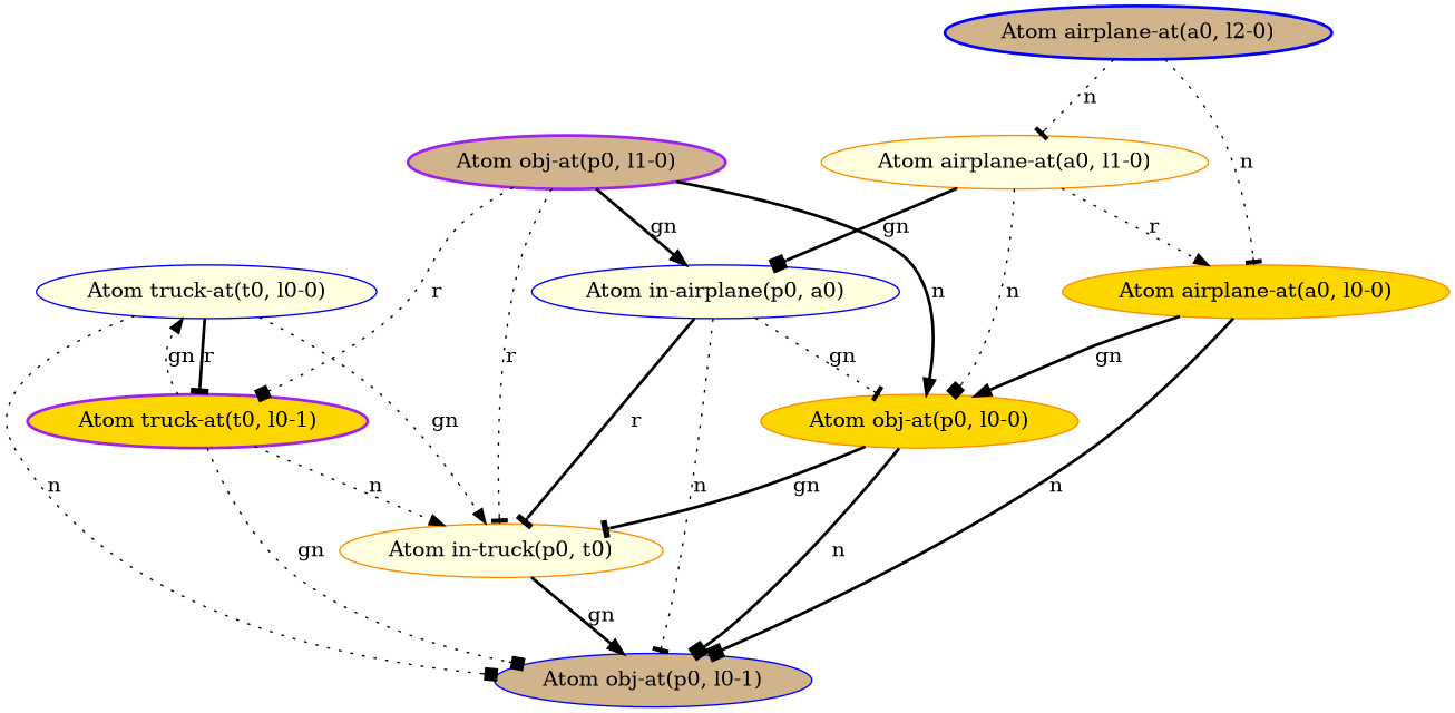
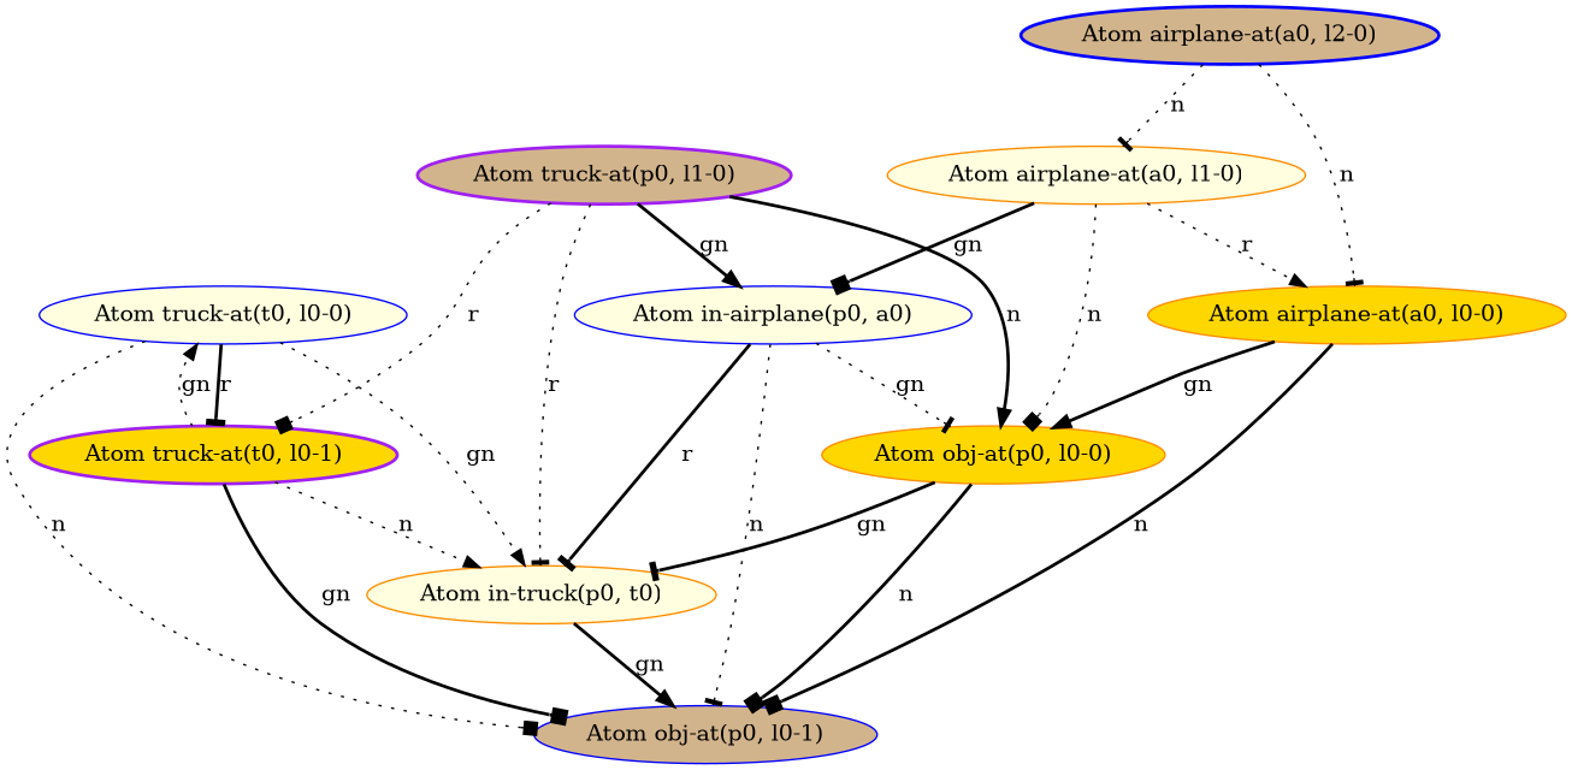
  digraph {
    node [color=blue fillcolor=lightyellow style=filled]
    edge [arrowhead=tee style=dotted]
    n1 [fillcolor=tan label="Atom obj-at(p0, l0-1)"]
    n2 [label="Atom truck-at(t0, l0-0)"]
    n3 [color=purple fillcolor=gold label="Atom truck-at(t0, l0-1)" style="bold,filled"]
    n4 [color=darkorange label="Atom in-truck(p0, t0)"]
    n5 [color=darkorange fillcolor=gold label="Atom airplane-at(a0, l0-0)"]
    n6 [color=darkorange fillcolor=gold label="Atom obj-at(p0, l0-0)"]
    n7 [color=darkorange label="Atom airplane-at(a0, l1-0)"]
    n8 [label="Atom in-airplane(p0, a0)"]
    n9 [fillcolor=tan label="Atom airplane-at(a0, l2-0)" style="bold,filled"]
-   n10 [color=purple fillcolor=tan label="Atom obj-at(p0, l1-0)" style="bold,filled"]
+   n10 [color=purple fillcolor=tan label="Atom truck-at(p0, l1-0)" style="bold,filled"]
    n2 -> n1 [arrowhead=box label=n]
    n2 -> n3 [label=r style=bold]
    n2 -> n4 [arrowhead=normal label=gn]
-   n3 -> n1 [arrowhead=box label=gn]
+   n3 -> n1 [arrowhead=box label=gn style=bold]
    n3 -> n2 [arrowhead=normal label=gn]
    n3 -> n4 [arrowhead=normal label=n]
    n4 -> n1 [arrowhead=normal label=gn style=bold]
    n5 -> n1 [arrowhead=box label=n style=bold]
    n5 -> n6 [arrowhead=normal label=gn style=bold]
    n6 -> n1 [arrowhead=box label=n style=bold]
    n6 -> n4 [label=gn style=bold]
    n7 -> n5 [arrowhead=normal label=r]
    n7 -> n6 [arrowhead=box label=n]
    n7 -> n8 [arrowhead=box label=gn style=bold]
    n8 -> n1 [label=n]
    n8 -> n4 [label=r style=bold]
    n8 -> n6 [label=gn]
    n9 -> n5 [label=n]
    n9 -> n7 [label=n]
    n10 -> n3 [arrowhead=box label=r]
    n10 -> n4 [label=r]
    n10 -> n6 [arrowhead=normal label=n style=bold]
    n10 -> n8 [arrowhead=normal label=gn style=bold]
  }
